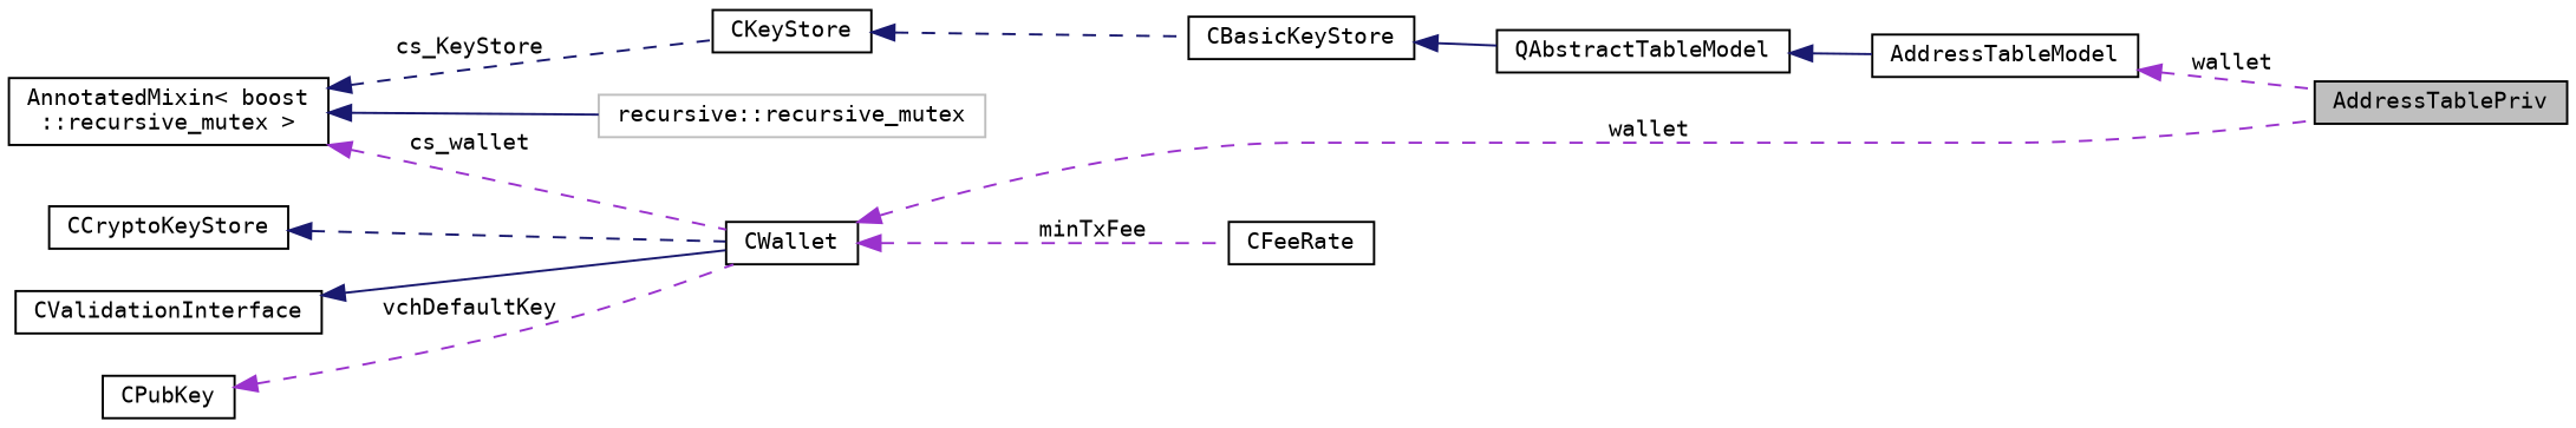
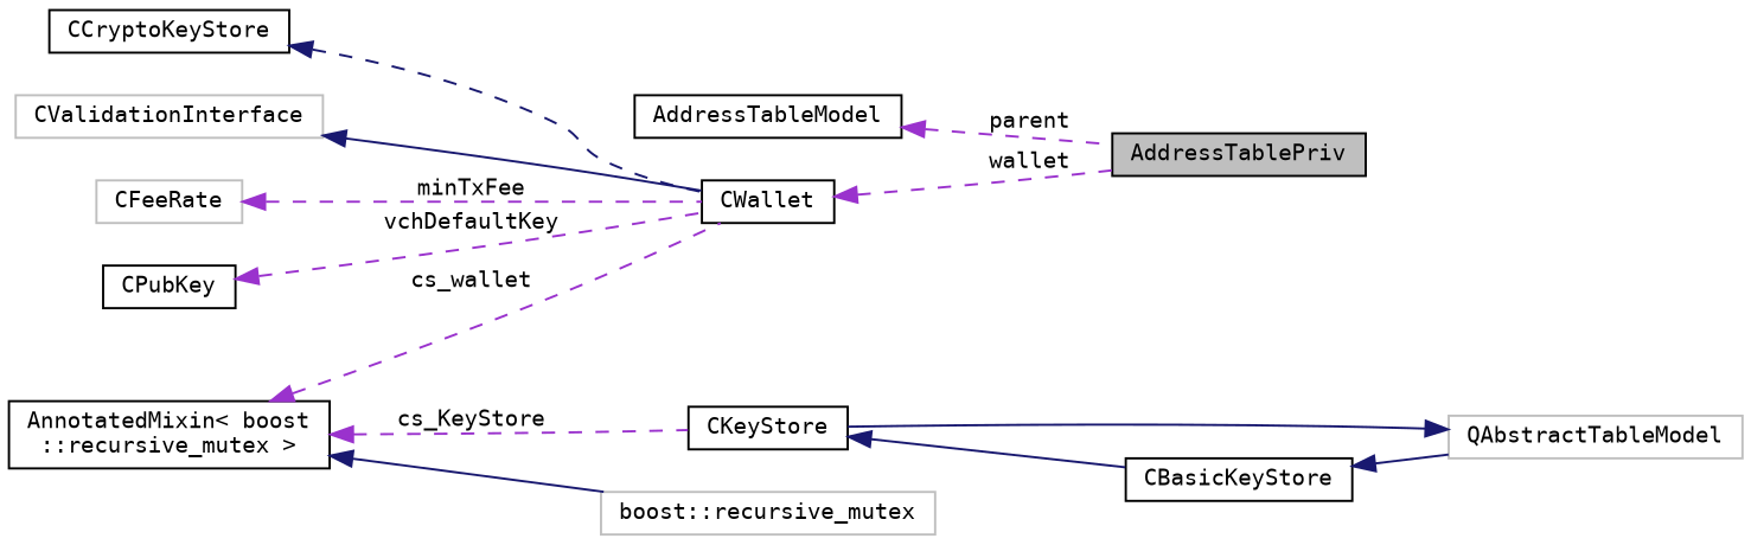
  digraph {
    fontname="DejaVu Sans Mono"
    rankdir=LR
    node [color=black fillcolor=white fontname="DejaVu Sans Mono" fontsize=10 shape=record style=filled]
    edge [color=darkorchid3 dir=back fontname="DejaVu Sans Mono" fontsize=10 labelfontname=Helvetica labelfontsize=10 style=dashed]
    n1 [fillcolor=grey75 fontcolor=black height=0.2 label=AddressTablePriv width=0.4]
    n2 [height=0.2 label=AddressTableModel width=0.4]
-   n3 [height=0.2 label=QAbstractTableModel width=0.4]
+   n3 [color=grey75 height=0.2 label=QAbstractTableModel width=0.4]
    n4 [height=0.2 label=CWallet width=0.4]
    n5 [height=0.2 label=CCryptoKeyStore width=0.4]
    n6 [height=0.2 label=CBasicKeyStore width=0.4]
    n7 [height=0.2 label=CKeyStore width=0.4]
    n8 [height=0.2 label="AnnotatedMixin\< boost\l::recursive_mutex \>" width=0.4]
-   n9 [color=grey75 height=0.2 label="recursive::recursive_mutex" width=0.4]
-   n10 [height=0.2 label=CValidationInterface width=0.4]
-   n11 [height=0.2 label=CFeeRate width=0.4]
+   n9 [color=grey75 height=0.2 label="boost::recursive_mutex" width=0.4]
+   n10 [color=grey75 height=0.2 label=CValidationInterface width=0.4]
+   n11 [color=grey75 height=0.2 label=CFeeRate width=0.4]
    n12 [height=0.2 label=CPubKey width=0.4]
-   n2 -> n1 [label=" wallet"]
-   n3 -> n2 [color=midnightblue style=solid]
+   n2 -> n1 [label=" parent"]
+   n3 -> n7 [color=midnightblue style=solid]
    n4 -> n1 [label=" wallet"]
    n5 -> n4 [color=midnightblue]
    n6 -> n3 [color=midnightblue style=solid]
-   n7 -> n6 [color=midnightblue]
+   n7 -> n6 [color=midnightblue style=solid]
    n8 -> n4 [label=" cs_wallet"]
-   n8 -> n7 [color=midnightblue label=" cs_KeyStore"]
+   n8 -> n7 [label=" cs_KeyStore"]
    n8 -> n9 [color=midnightblue style=solid]
    n10 -> n4 [color=midnightblue style=solid]
-   n4 -> n11 [label=" minTxFee"]
+   n11 -> n4 [label=" minTxFee"]
    n12 -> n4 [label=" vchDefaultKey"]
  }
